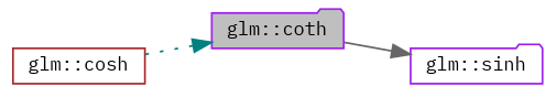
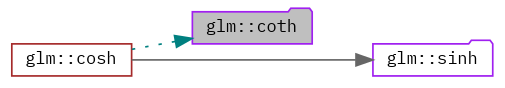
  digraph {
    fontname="IBM Plex Mono"
    rankdir=LR
    node [color=purple fillcolor=white fontname="IBM Plex Mono" fontsize=10 shape=folder style=filled]
    edge [fontname="IBM Plex Mono" fontsize=10 labelfontname=Helvetica labelfontsize=10]
    n1 [fillcolor=grey75 fontcolor=black height=0.2 label="glm::coth" width=0.4]
    n2 [height=0.2 label="glm::sinh" width=0.4]
    n3 [color=brown height=0.2 label="glm::cosh" shape=box width=0.4]
-   n1 -> n2 [color=gray40 style=solid]
+   n3 -> n2 [color=gray40 style=solid]
    n3 -> n1 [color=teal style=dotted]
  }
